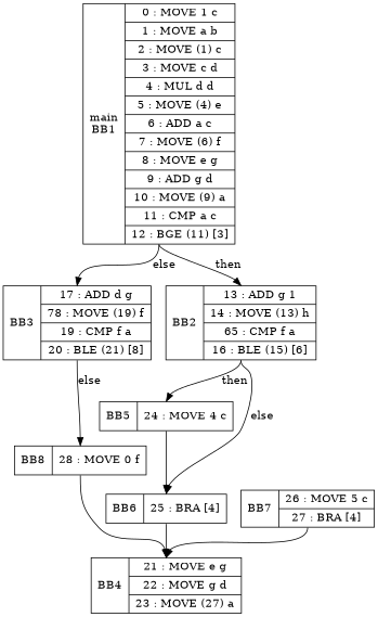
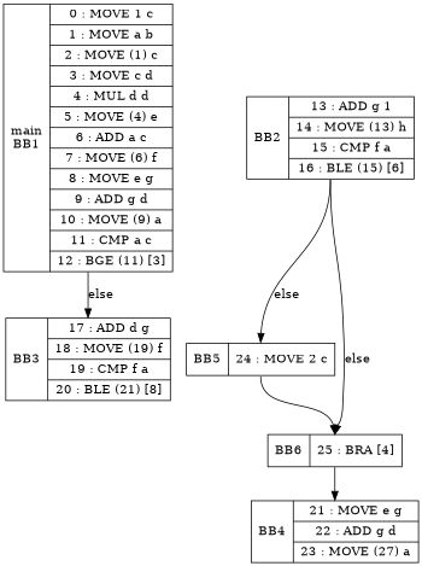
  digraph {
    node [shape=record]
    edge [headport=n tailport=s]
    n1 [label="<b>main\nBB1|{0 : MOVE 1 c |1 : MOVE a b |2 : MOVE (1) c |3 : MOVE c d |4 : MUL d d |5 : MOVE (4) e |6 : ADD a c |7 : MOVE (6) f |8 : MOVE e g |9 : ADD g d |10 : MOVE (9) a |11 : CMP a c |12 : BGE (11) [3] }"]
-   n2 [label="<b>BB3|{17 : ADD d g |78 : MOVE (19) f |19 : CMP f a |20 : BLE (21) [8] }"]
-   n3 [label="<b>BB2|{13 : ADD g 1 |14 : MOVE (13) h |65 : CMP f a |16 : BLE (15) [6] }"]
-   n4 [label="<b>BB8|{28 : MOVE 0 f }"]
-   n5 [label="<b>BB5|{24 : MOVE 4 c }"]
+   n2 [label="<b>BB3|{17 : ADD d g |18 : MOVE (19) f |19 : CMP f a |20 : BLE (21) [8] }"]
+   n3 [label="<b>BB2|{13 : ADD g 1 |14 : MOVE (13) h |15 : CMP f a |16 : BLE (15) [6] }"]
+   n5 [label="<b>BB5|{24 : MOVE 2 c }"]
    n6 [label="<b>BB6|{25 : BRA [4] }"]
-   n7 [label="<b>BB7|{26 : MOVE 5 c |27 : BRA [4] }"]
-   n8 [label="<b>BB4|{21 : MOVE e g |22 : MOVE g d |23 : MOVE (27) a }"]
+   n8 [label="<b>BB4|{21 : MOVE e g |22 : ADD g d |23 : MOVE (27) a }"]
    n1 -> n2 [label=else]
-   n1 -> n3 [label=then]
-   n2 -> n4 [label=else]
-   n3 -> n5 [label=then]
+   n3 -> n5 [label=else]
    n3 -> n6 [label=else]
-   n4 -> n8
    n5 -> n6
    n6 -> n8
-   n7 -> n8
  }
